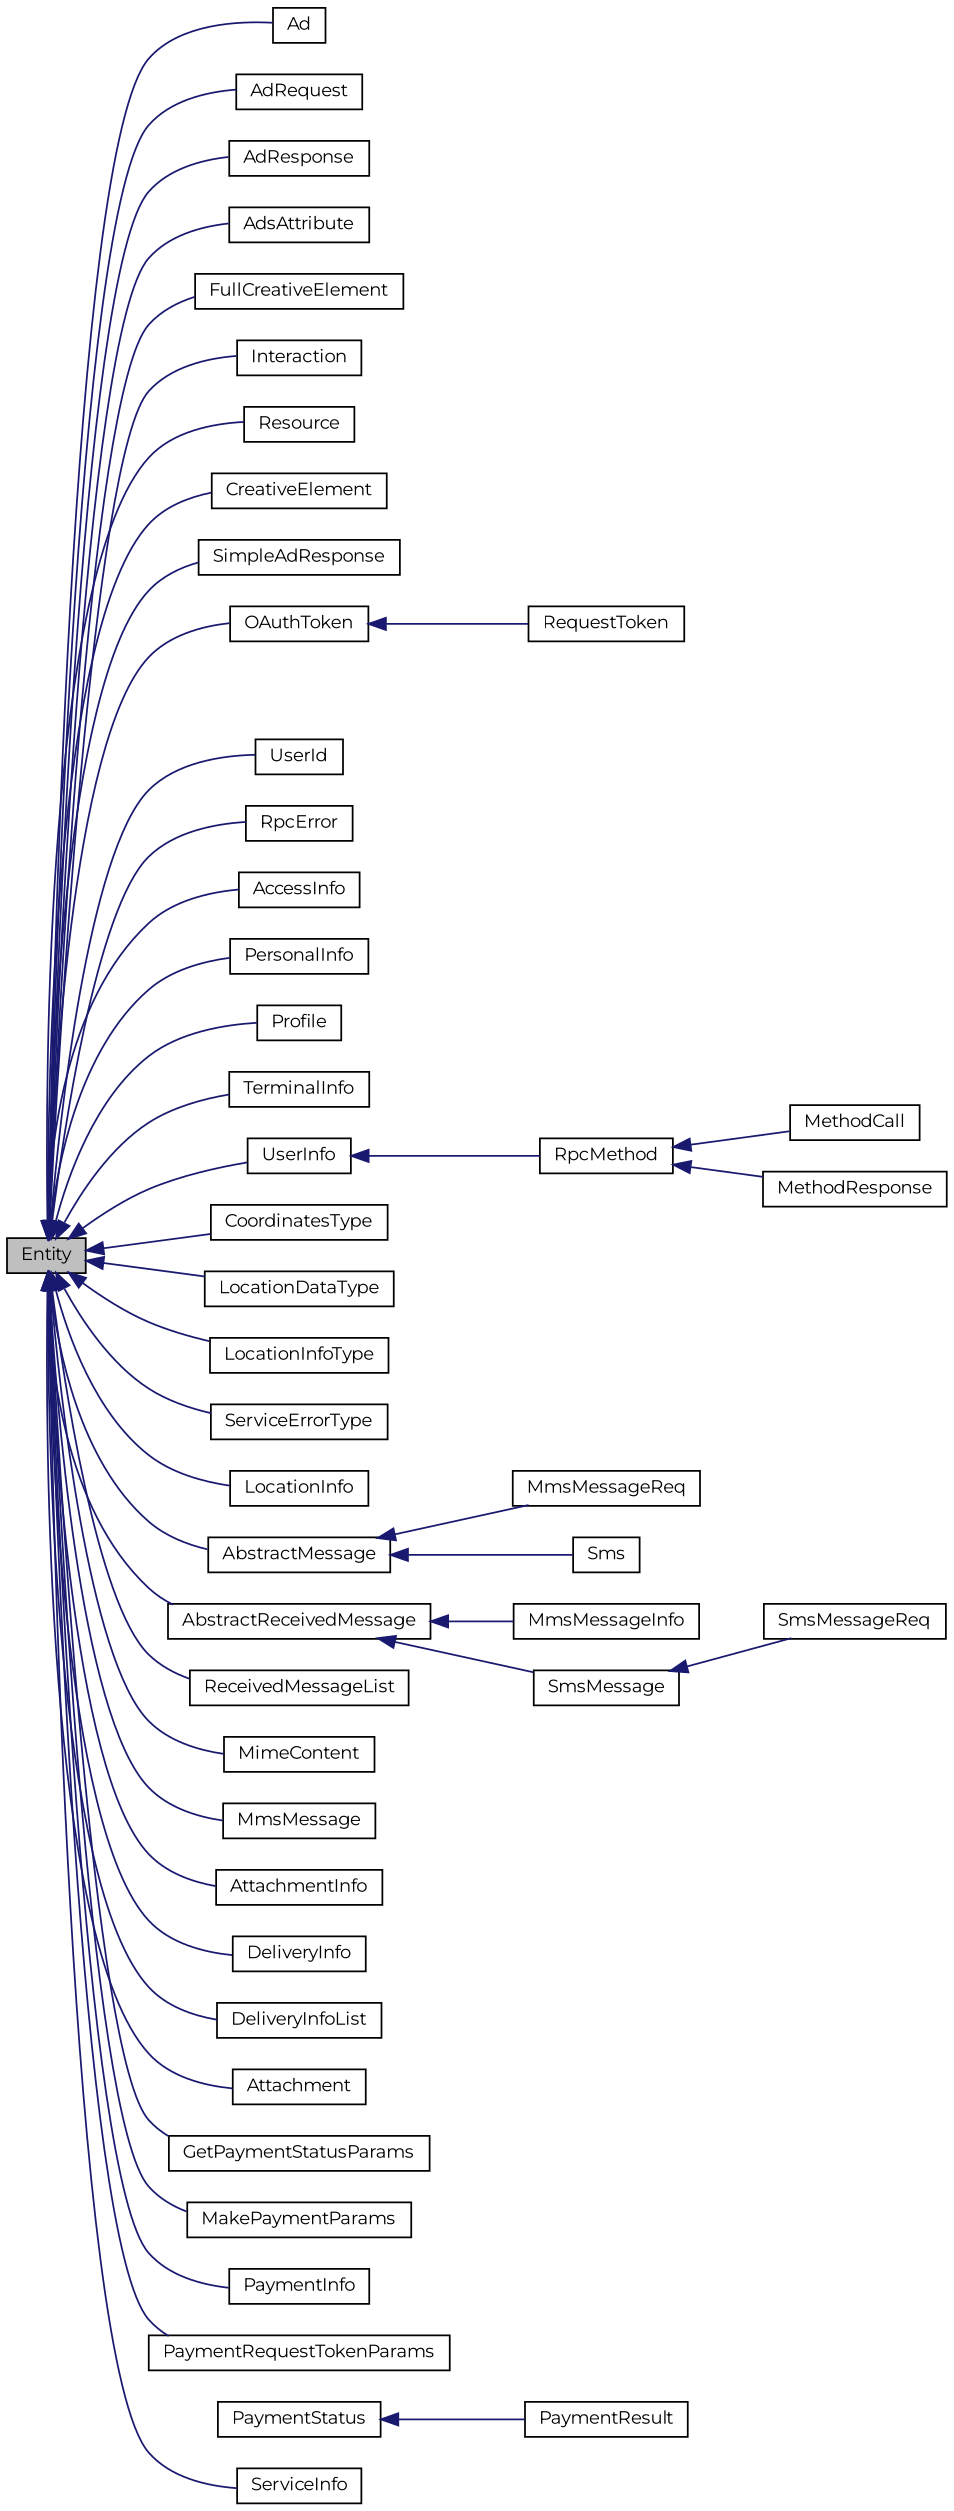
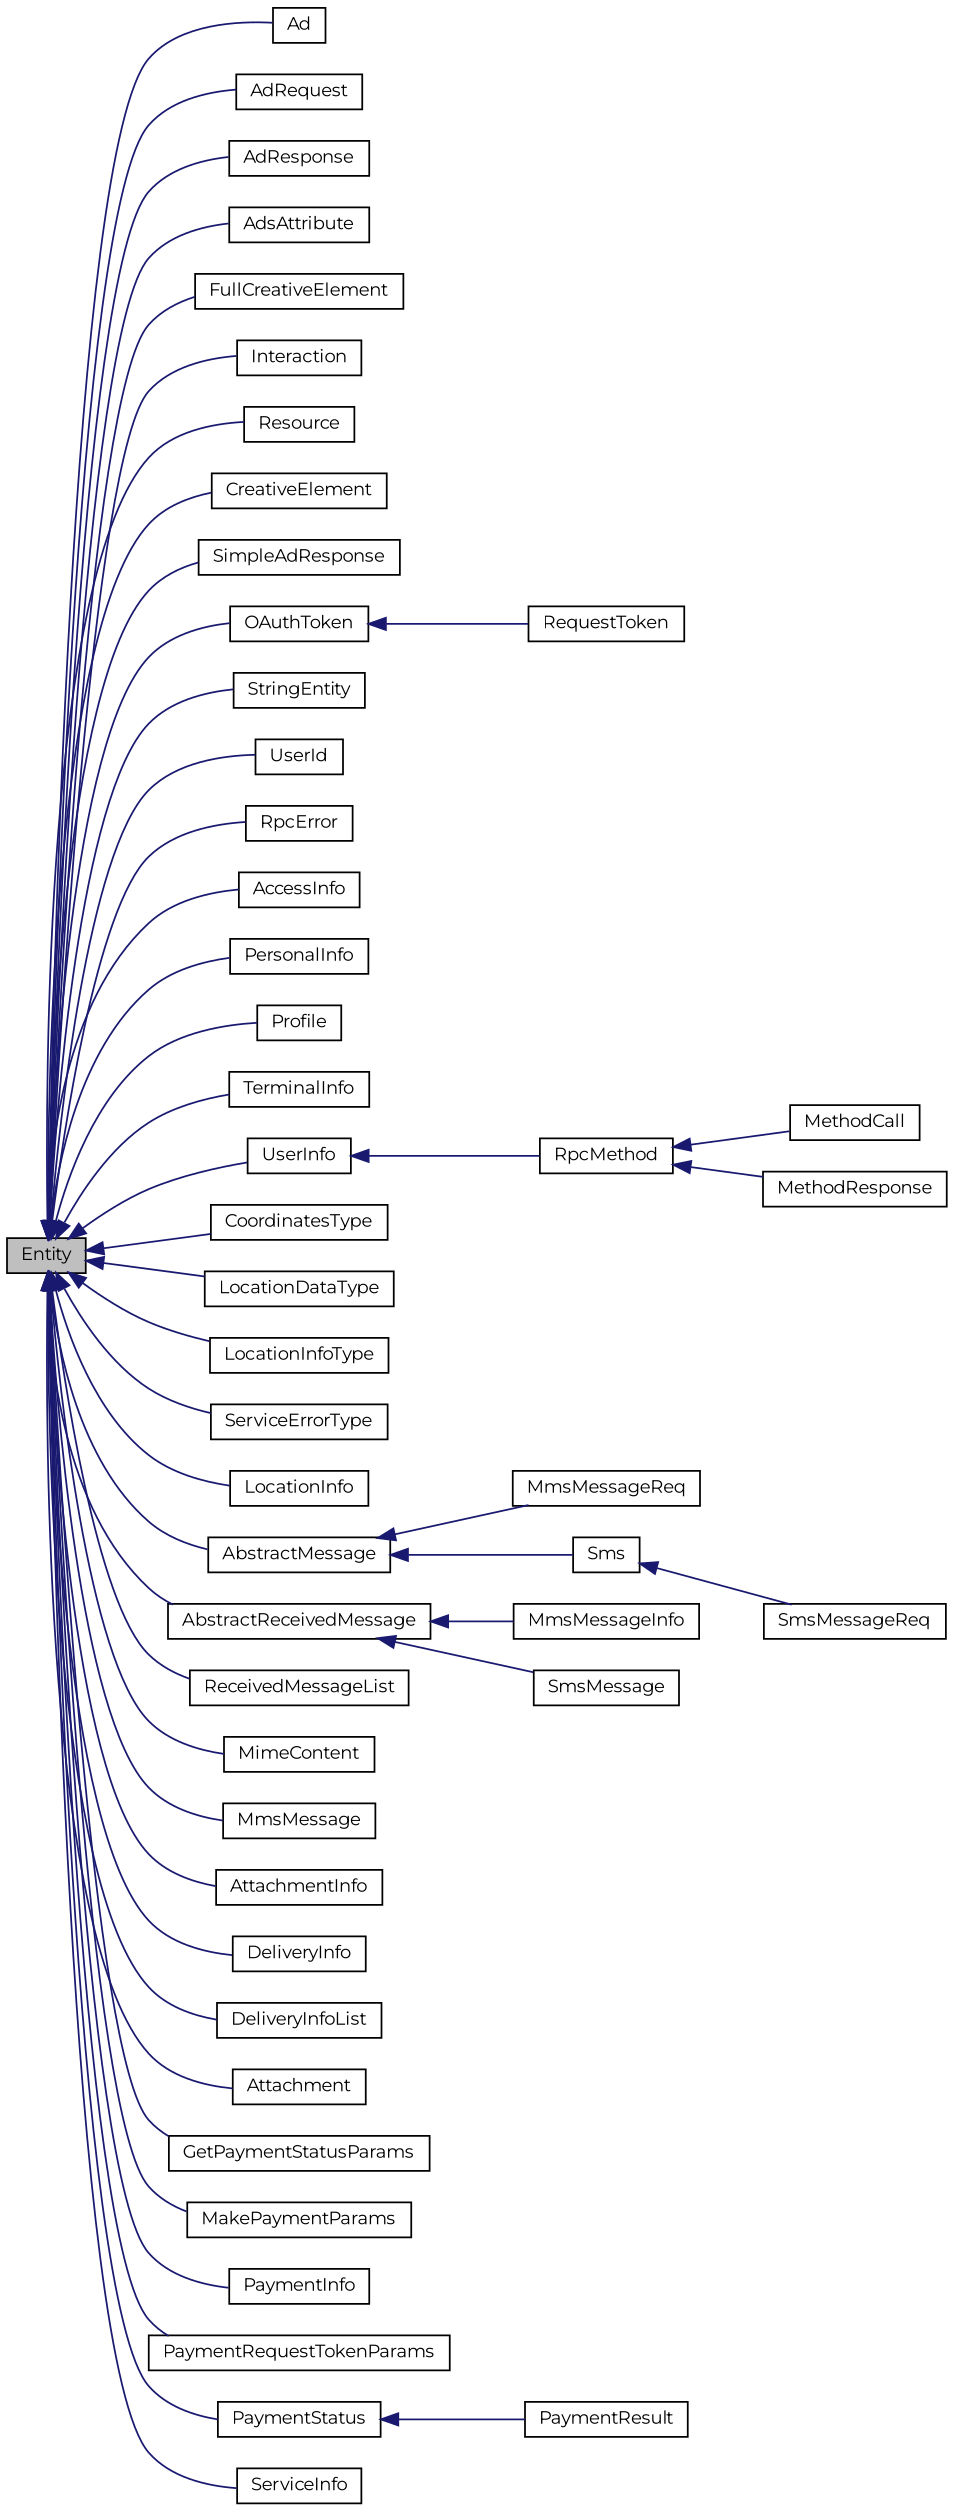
  digraph {
    fontname=Montserrat
    rankdir=LR
    node [color=black fontname=Montserrat fontsize=10 shape=record]
    edge [color=midnightblue dir=back fontname=Montserrat fontsize=10 labelfontname="FreeSans.ttf" labelfontsize=10 style=solid]
    n1 [fillcolor=grey75 fontcolor=black height=0.2 label=Entity style=filled width=0.4]
    n2 [height=0.2 label=Ad width=0.4]
    n3 [height=0.2 label=AdRequest width=0.4]
    n4 [height=0.2 label=AdResponse width=0.4]
    n5 [height=0.2 label=AdsAttribute width=0.4]
    n6 [height=0.2 label=FullCreativeElement width=0.4]
    n7 [height=0.2 label=Interaction width=0.4]
    n8 [height=0.2 label=Resource width=0.4]
    n9 [height=0.2 label=CreativeElement width=0.4]
    n10 [height=0.2 label=SimpleAdResponse width=0.4]
    n11 [height=0.2 label=OAuthToken width=0.4]
+   n12 [height=0.2 label=StringEntity width=0.4]
    n13 [height=0.2 label=UserId width=0.4]
    n14 [height=0.2 label=RpcError width=0.4]
    n15 [height=0.2 label=AccessInfo width=0.4]
    n16 [height=0.2 label=PersonalInfo width=0.4]
    n17 [height=0.2 label=Profile width=0.4]
    n18 [height=0.2 label=TerminalInfo width=0.4]
    n19 [height=0.2 label=UserInfo width=0.4]
    n20 [height=0.2 label=CoordinatesType width=0.4]
    n21 [height=0.2 label=LocationDataType width=0.4]
    n22 [height=0.2 label=LocationInfoType width=0.4]
    n23 [height=0.2 label=ServiceErrorType width=0.4]
    n24 [height=0.2 label=LocationInfo width=0.4]
    n25 [height=0.2 label=AbstractMessage width=0.4]
    n26 [height=0.2 label=AbstractReceivedMessage width=0.4]
    n27 [height=0.2 label=ReceivedMessageList width=0.4]
    n28 [height=0.2 label=MimeContent width=0.4]
    n29 [height=0.2 label=MmsMessage width=0.4]
    n30 [height=0.2 label=AttachmentInfo width=0.4]
    n31 [height=0.2 label=DeliveryInfo width=0.4]
    n32 [height=0.2 label=DeliveryInfoList width=0.4]
    n33 [height=0.2 label=Attachment width=0.4]
    n34 [height=0.2 label=GetPaymentStatusParams width=0.4]
    n35 [height=0.2 label=MakePaymentParams width=0.4]
    n36 [height=0.2 label=PaymentInfo width=0.4]
    n37 [height=0.2 label=PaymentRequestTokenParams width=0.4]
    n38 [height=0.2 label=PaymentStatus width=0.4]
    n39 [height=0.2 label=ServiceInfo width=0.4]
    n40 [height=0.2 label=RequestToken width=0.4]
    n41 [height=0.2 label=RpcMethod width=0.4]
    n42 [height=0.2 label=MethodCall width=0.4]
    n43 [height=0.2 label=MethodResponse width=0.4]
    n44 [height=0.2 label=MmsMessageReq width=0.4]
    n45 [height=0.2 label=Sms width=0.4]
    n46 [height=0.2 label=MmsMessageInfo width=0.4]
    n47 [height=0.2 label=SmsMessage width=0.4]
    n48 [height=0.2 label=PaymentResult width=0.4]
    n49 [height=0.2 label=SmsMessageReq width=0.4]
    n1 -> n2
    n1 -> n3
    n1 -> n4
    n1 -> n5
    n1 -> n6
    n1 -> n7
    n1 -> n8
    n1 -> n9
    n1 -> n10
    n1 -> n11
+   n1 -> n12
    n1 -> n13
    n1 -> n14
    n1 -> n15
    n1 -> n16
    n1 -> n17
    n1 -> n18
    n1 -> n19
    n1 -> n20
    n1 -> n21
    n1 -> n22
    n1 -> n23
    n1 -> n24
    n1 -> n25
    n1 -> n26
    n1 -> n27
    n1 -> n28
    n1 -> n29
    n1 -> n30
    n1 -> n31
    n1 -> n32
    n1 -> n33
    n1 -> n34
    n1 -> n35
    n1 -> n36
    n1 -> n37
+   n1 -> n38
    n1 -> n39
    n11 -> n40
    n19 -> n41
    n25 -> n44
    n25 -> n45
    n26 -> n46
    n26 -> n47
    n38 -> n48
    n41 -> n42
    n41 -> n43
-   n47 -> n49
+   n45 -> n49
  }
